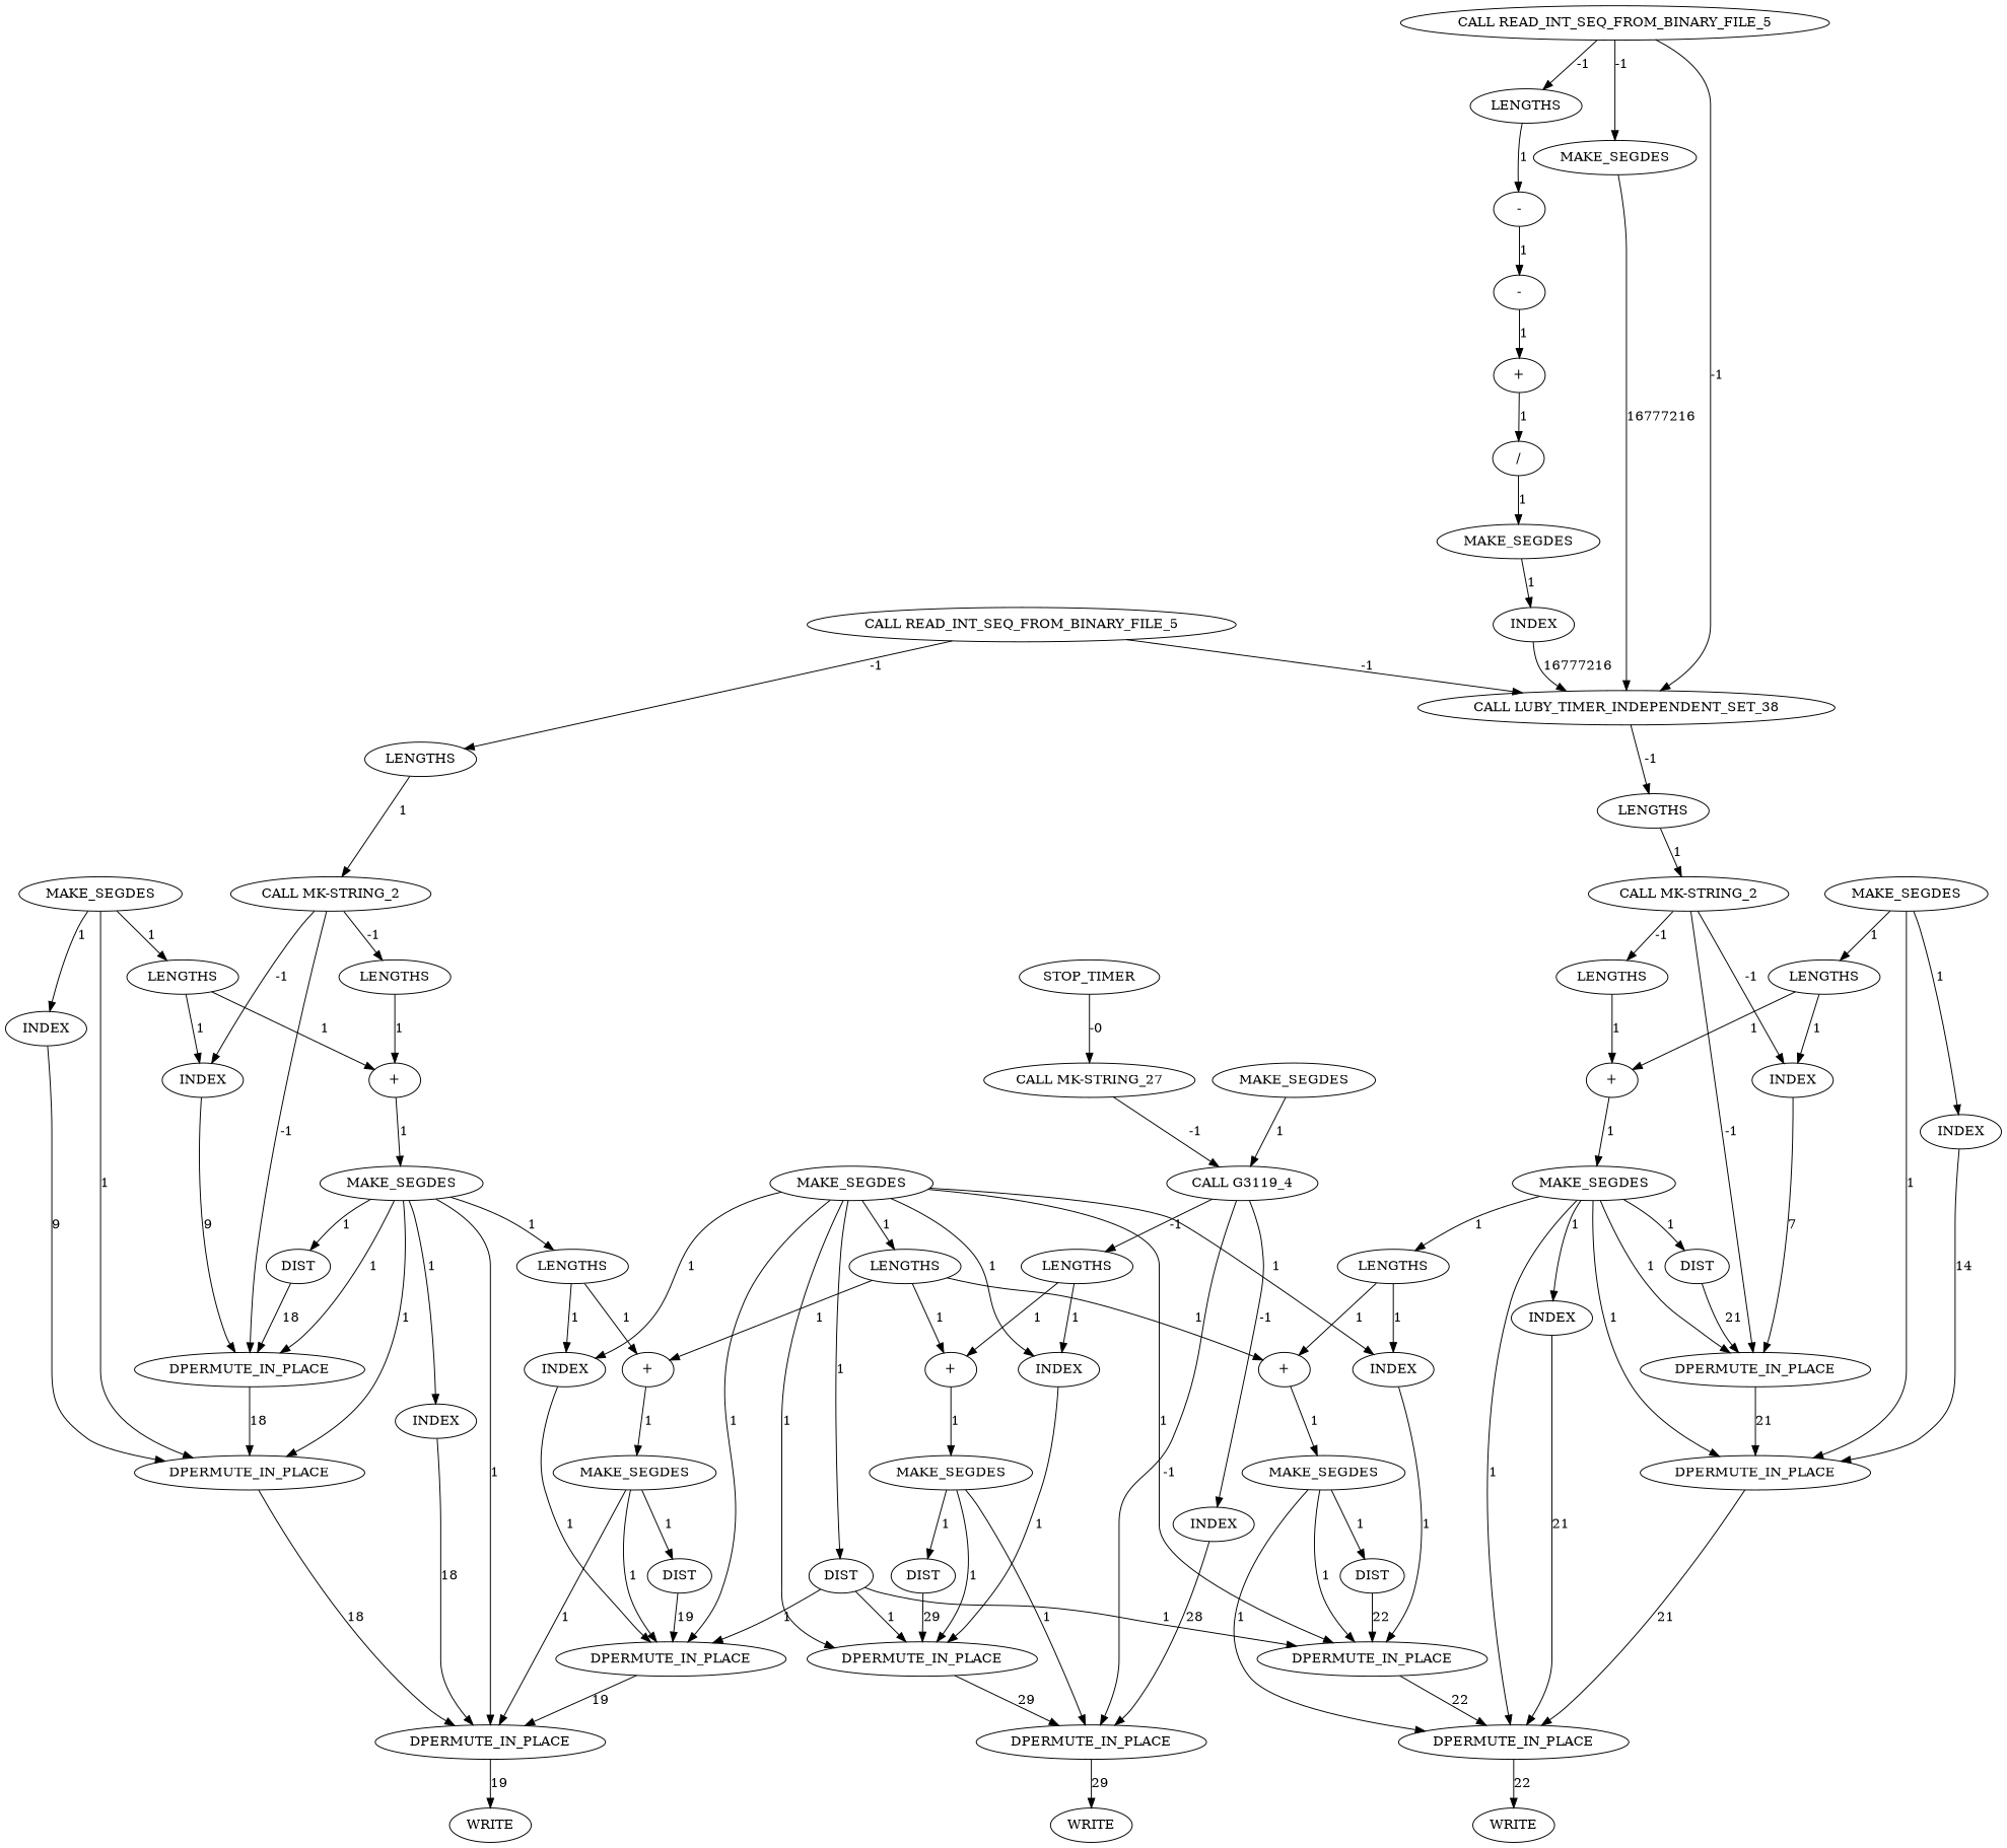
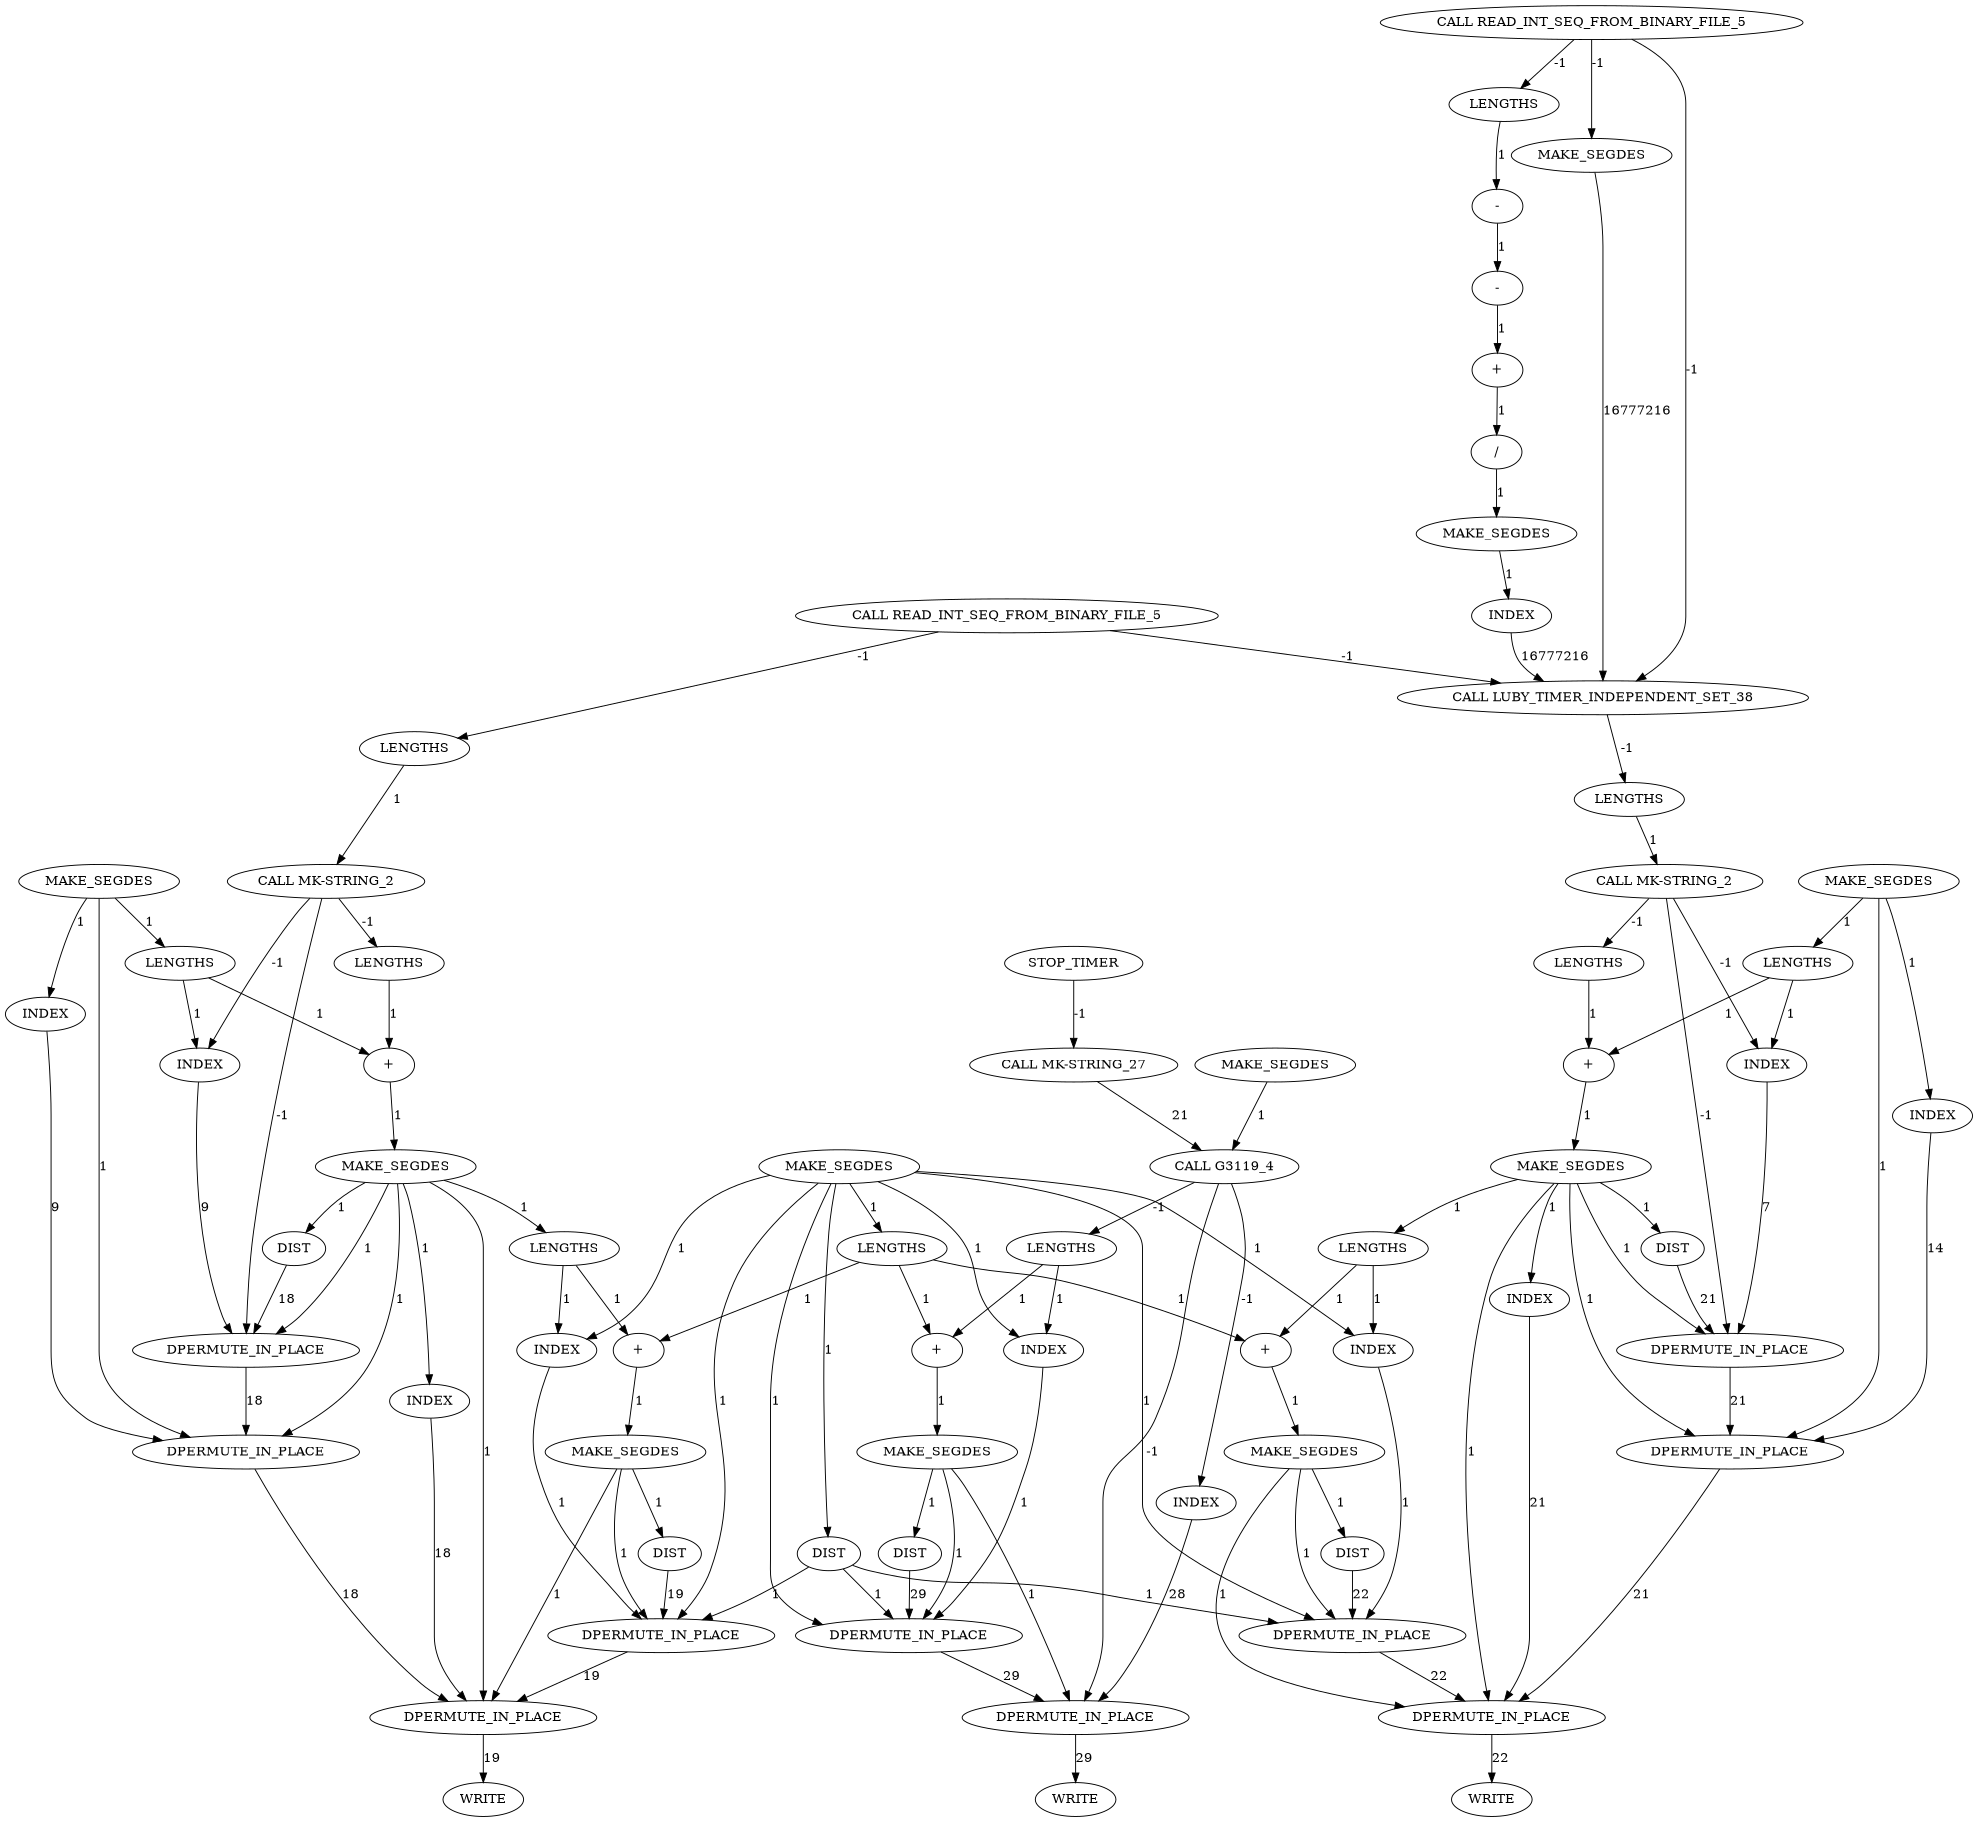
  digraph {
    node [cost=43]
    edge [cost=1]
    n1 [cost=172 label=DPERMUTE_IN_PLACE]
    n2 [cost=0 label=WRITE]
    n3 [cost=129 label=DPERMUTE_IN_PLACE]
    n4 [cost=2193 label=LENGTHS]
    n5 [cost=86 label="-"]
    n6 [label="-"]
    n7 [cost=1 label=LENGTHS]
    n8 [label="+"]
    n9 [label="+"]
    n10 [cost=2795 label="+"]
    n11 [label=MAKE_SEGDES]
    n12 [label=MAKE_SEGDES]
    n13 [label=MAKE_SEGDES]
    n14 [cost=129 label=INDEX]
    n15 [cost=172 label=DPERMUTE_IN_PLACE]
    n16 [cost=172 label="/"]
    n17 [label=MAKE_SEGDES]
    n18 [cost=215 label=INDEX]
    n19 [cost=172 label=DPERMUTE_IN_PLACE]
    n20 [cost=258 label=DPERMUTE_IN_PLACE]
    n21 [cost=86 label=DIST]
    n22 [cost=0 label=WRITE]
    n23 [cost=0 label="CALL READ_INT_SEQ_FROM_BINARY_FILE_5"]
    n24 [cost=31351300 label=MAKE_SEGDES]
    n25 [cost=0 label="CALL LUBY_TIMER_INDEPENDENT_SET_38"]
    n26 [label=LENGTHS]
    n27 [cost=1763 label=MAKE_SEGDES]
    n28 [cost=344 label=DPERMUTE_IN_PLACE]
    n29 [cost=172 label=INDEX]
    n30 [cost=129 label=INDEX]
    n31 [label=DIST]
    n32 [cost=301 label=DPERMUTE_IN_PLACE]
    n33 [cost=129 label=INDEX]
    n34 [cost=215 label=DPERMUTE_IN_PLACE]
    n35 [label=MAKE_SEGDES]
    n36 [cost=2408 label=INDEX]
    n37 [cost=1 label=LENGTHS]
    n38 [cost=86 label=DIST]
    n39 [label=MAKE_SEGDES]
    n40 [label=LENGTHS]
    n41 [cost=129 label=INDEX]
    n42 [cost=86 label="+"]
    n43 [label=MAKE_SEGDES]
    n44 [cost=0 label="CALL G3119_4"]
    n45 [cost=129 label=INDEX]
    n46 [label=LENGTHS]
    n47 [cost=0 label=WRITE]
    n48 [cost=0 label="CALL MK-STRING_2"]
    n49 [label=LENGTHS]
    n50 [cost=0 label="CALL MK-STRING_2"]
    n51 [cost=129 label=INDEX]
    n52 [cost=2666 label=DPERMUTE_IN_PLACE]
    n53 [label=LENGTHS]
    n54 [cost=86 label=DPERMUTE_IN_PLACE]
    n55 [label="+"]
    n56 [cost=0 label="CALL MK-STRING_27"]
    n57 [label=DIST]
    n58 [label=LENGTHS]
    n59 [label=DIST]
    n60 [cost=0 label=STOP_TIMER]
    n61 [label=LENGTHS]
    n62 [label=MAKE_SEGDES]
    n63 [cost=215 label=INDEX]
    n64 [label=MAKE_SEGDES]
    n65 [cost=86 label="+"]
    n66 [label=DIST]
    n67 [cost=129 label=INDEX]
    n68 [cost=17329 label=LENGTHS]
    n69 [cost=0 label="CALL READ_INT_SEQ_FROM_BINARY_FILE_5"]
    n1 -> n2 [cost=22 label=22]
    n3 -> n1 [cost=21 label=21]
    n4 -> n5 [label=1]
    n5 -> n6 [label=1]
    n6 -> n65 [label=1]
    n7 -> n8 [label=1]
    n7 -> n9 [label=1]
    n7 -> n10 [label=1]
    n8 -> n11 [label=1]
    n9 -> n12 [label=1]
    n10 -> n13 [label=1]
    n11 -> n1 [label=1]
    n11 -> n15 [label=1]
    n11 -> n57 [label=1]
    n12 -> n28 [label=1]
    n12 -> n32 [label=1]
    n12 -> n59 [label=1]
    n13 -> n19 [label=1]
    n13 -> n20 [label=1]
    n13 -> n21 [label=1]
    n14 -> n15 [label=1]
    n15 -> n1 [cost=22 label=22]
    n16 -> n17 [label=1]
    n17 -> n18 [label=1]
    n18 -> n25 [cost=16777216 label=16777216]
    n19 -> n20 [cost=29 label=29]
    n20 -> n22 [cost=29 label=29]
    n21 -> n19 [cost=29 label=29]
    n23 -> n4 [cost=-1 label=-1]
    n23 -> n24 [cost=-1 label=-1]
    n23 -> n25 [cost=-1 label=-1]
    n24 -> n25 [cost=16777216 label=16777216]
    n25 -> n26 [cost=-1 label=-1]
    n26 -> n48 [label=1]
    n27 -> n7 [label=1]
    n27 -> n14 [label=1]
    n27 -> n15 [label=1]
    n27 -> n19 [label=1]
    n27 -> n28 [label=1]
    n27 -> n29 [label=1]
    n27 -> n30 [label=1]
    n27 -> n31 [label=1]
    n28 -> n32 [cost=19 label=19]
    n29 -> n19 [label=1]
    n30 -> n28 [label=1]
    n31 -> n15 [label=1]
    n31 -> n19 [label=1]
    n31 -> n28 [label=1]
    n32 -> n47 [cost=19 label=19]
    n33 -> n34 [cost=7 label=7]
    n34 -> n3 [cost=21 label=21]
    n35 -> n1 [label=1]
    n35 -> n3 [label=1]
    n35 -> n34 [label=1]
    n35 -> n36 [label=1]
    n35 -> n37 [label=1]
    n35 -> n38 [label=1]
    n36 -> n1 [cost=21 label=21]
    n37 -> n8 [label=1]
    n37 -> n14 [label=1]
    n38 -> n34 [cost=21 label=21]
    n39 -> n3 [label=1]
    n39 -> n40 [label=1]
    n39 -> n41 [label=1]
    n40 -> n33 [label=1]
    n40 -> n42 [label=1]
    n41 -> n3 [cost=14 label=14]
    n42 -> n35 [label=1]
    n43 -> n44 [label=1]
    n44 -> n20 [cost=-1 label=-1]
    n44 -> n45 [cost=-1 label=-1]
    n44 -> n46 [cost=-1 label=-1]
    n45 -> n20 [cost=28 label=28]
    n46 -> n10 [label=1]
    n46 -> n29 [label=1]
    n48 -> n33 [cost=-1 label=-1]
    n48 -> n34 [cost=-1 label=-1]
    n48 -> n49 [cost=-1 label=-1]
    n49 -> n42 [label=1]
    n50 -> n51 [cost=-1 label=-1]
    n50 -> n52 [cost=-1 label=-1]
    n50 -> n53 [cost=-1 label=-1]
    n51 -> n52 [cost=9 label=9]
    n52 -> n54 [cost=18 label=18]
    n53 -> n55 [label=1]
    n54 -> n32 [cost=18 label=18]
    n55 -> n62 [label=1]
-   n56 -> n44 [cost=-1 label=-1]
+   n56 -> n44 [cost=-1 label=21]
    n57 -> n15 [cost=22 label=22]
    n58 -> n9 [label=1]
    n58 -> n30 [label=1]
    n59 -> n28 [cost=19 label=19]
-   n60 -> n56 [cost=-1 label=-0]
+   n60 -> n56 [cost=-1 label=-1]
    n61 -> n51 [label=1]
    n61 -> n55 [label=1]
    n62 -> n32 [label=1]
    n62 -> n52 [label=1]
    n62 -> n54 [label=1]
    n62 -> n58 [label=1]
    n62 -> n66 [label=1]
    n62 -> n67 [label=1]
    n63 -> n54 [cost=9 label=9]
    n64 -> n54 [label=1]
    n64 -> n61 [label=1]
    n64 -> n63 [label=1]
    n65 -> n16 [label=1]
    n66 -> n52 [cost=18 label=18]
    n67 -> n32 [cost=18 label=18]
    n68 -> n50 [label=1]
    n69 -> n25 [cost=-1 label=-1]
    n69 -> n68 [cost=-1 label=-1]
  }
